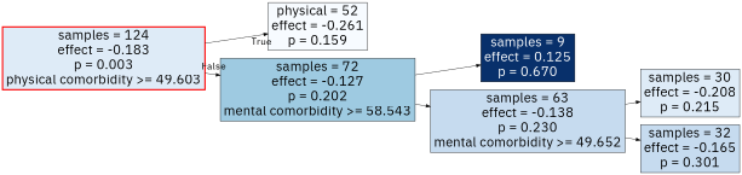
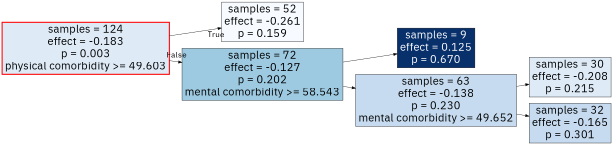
  digraph {
    rankdir=LR
    fontname="IBM Plex Sans"
    node [fillcolor="/blues9/2" fontsize=32 shape=box style=filled fontname="IBM Plex Sans"]
    edge [fontsize=24 fontname="IBM Plex Sans"]
    n1 [color=red label="samples = 124\neffect = -0.183\np = 0.003\nphysical comorbidity >= 49.603\n" penwidth=3.0]
-   n2 [fillcolor="/blues9/1" label="physical = 52\neffect = -0.261\np = 0.159"]
+   n2 [fillcolor="/blues9/1" label="samples = 52\neffect = -0.261\np = 0.159"]
    n3 [fillcolor="/blues9/4" label="samples = 72\neffect = -0.127\np = 0.202\nmental comorbidity >= 58.543\n"]
    n4 [fillcolor="/blues9/9" fontcolor=white label="samples = 9\neffect = 0.125\np = 0.670"]
    n5 [fillcolor="/blues9/3" label="samples = 63\neffect = -0.138\np = 0.230\nmental comorbidity >= 49.652\n"]
    n6 [label="samples = 30\neffect = -0.208\np = 0.215"]
    n7 [fillcolor="/blues9/3" label="samples = 32\neffect = -0.165\np = 0.301"]
    n1 -> n2 [headlabel=True labelangle=45 labeldistance=2.5]
    n1 -> n3 [headlabel=False labelangle=-45 labeldistance=2.5]
    n3 -> n4
    n3 -> n5
    n5 -> n6
    n5 -> n7
  }
